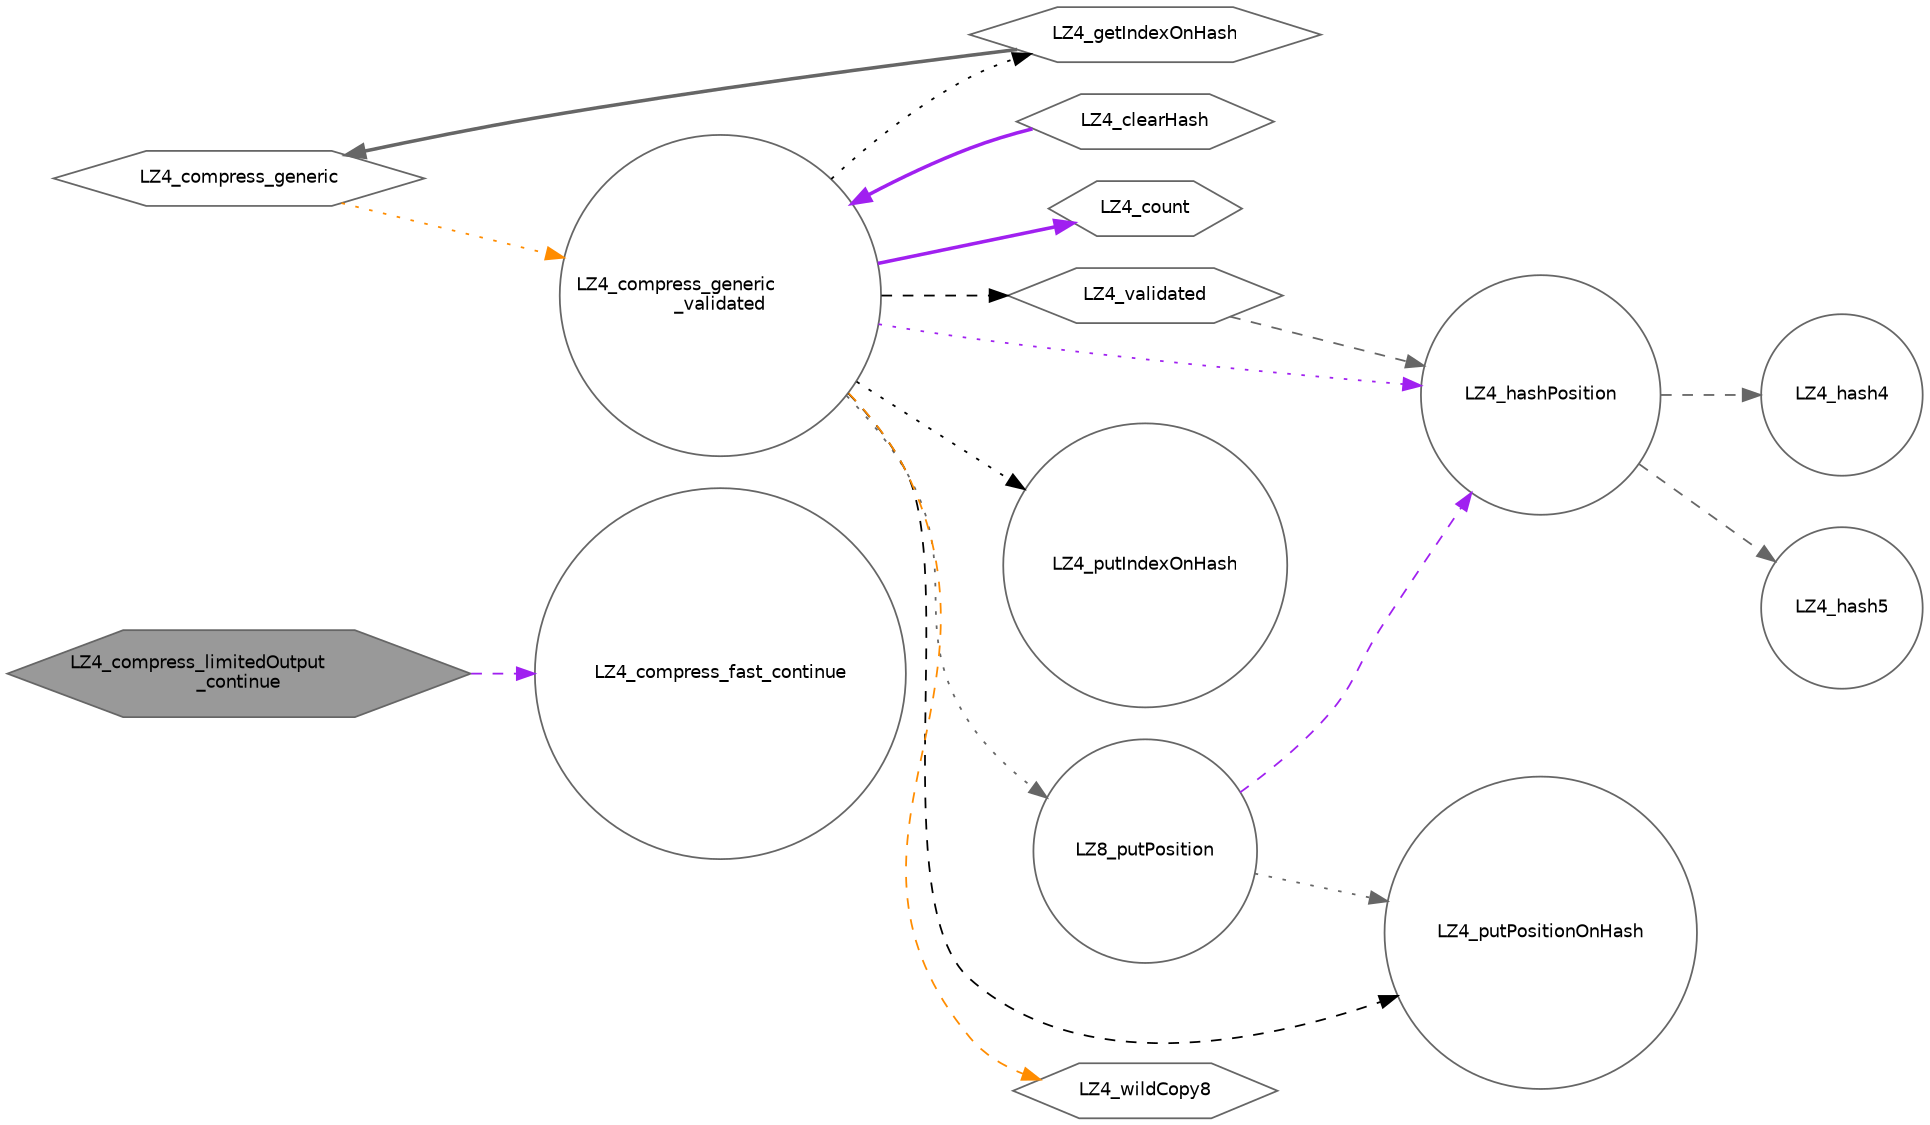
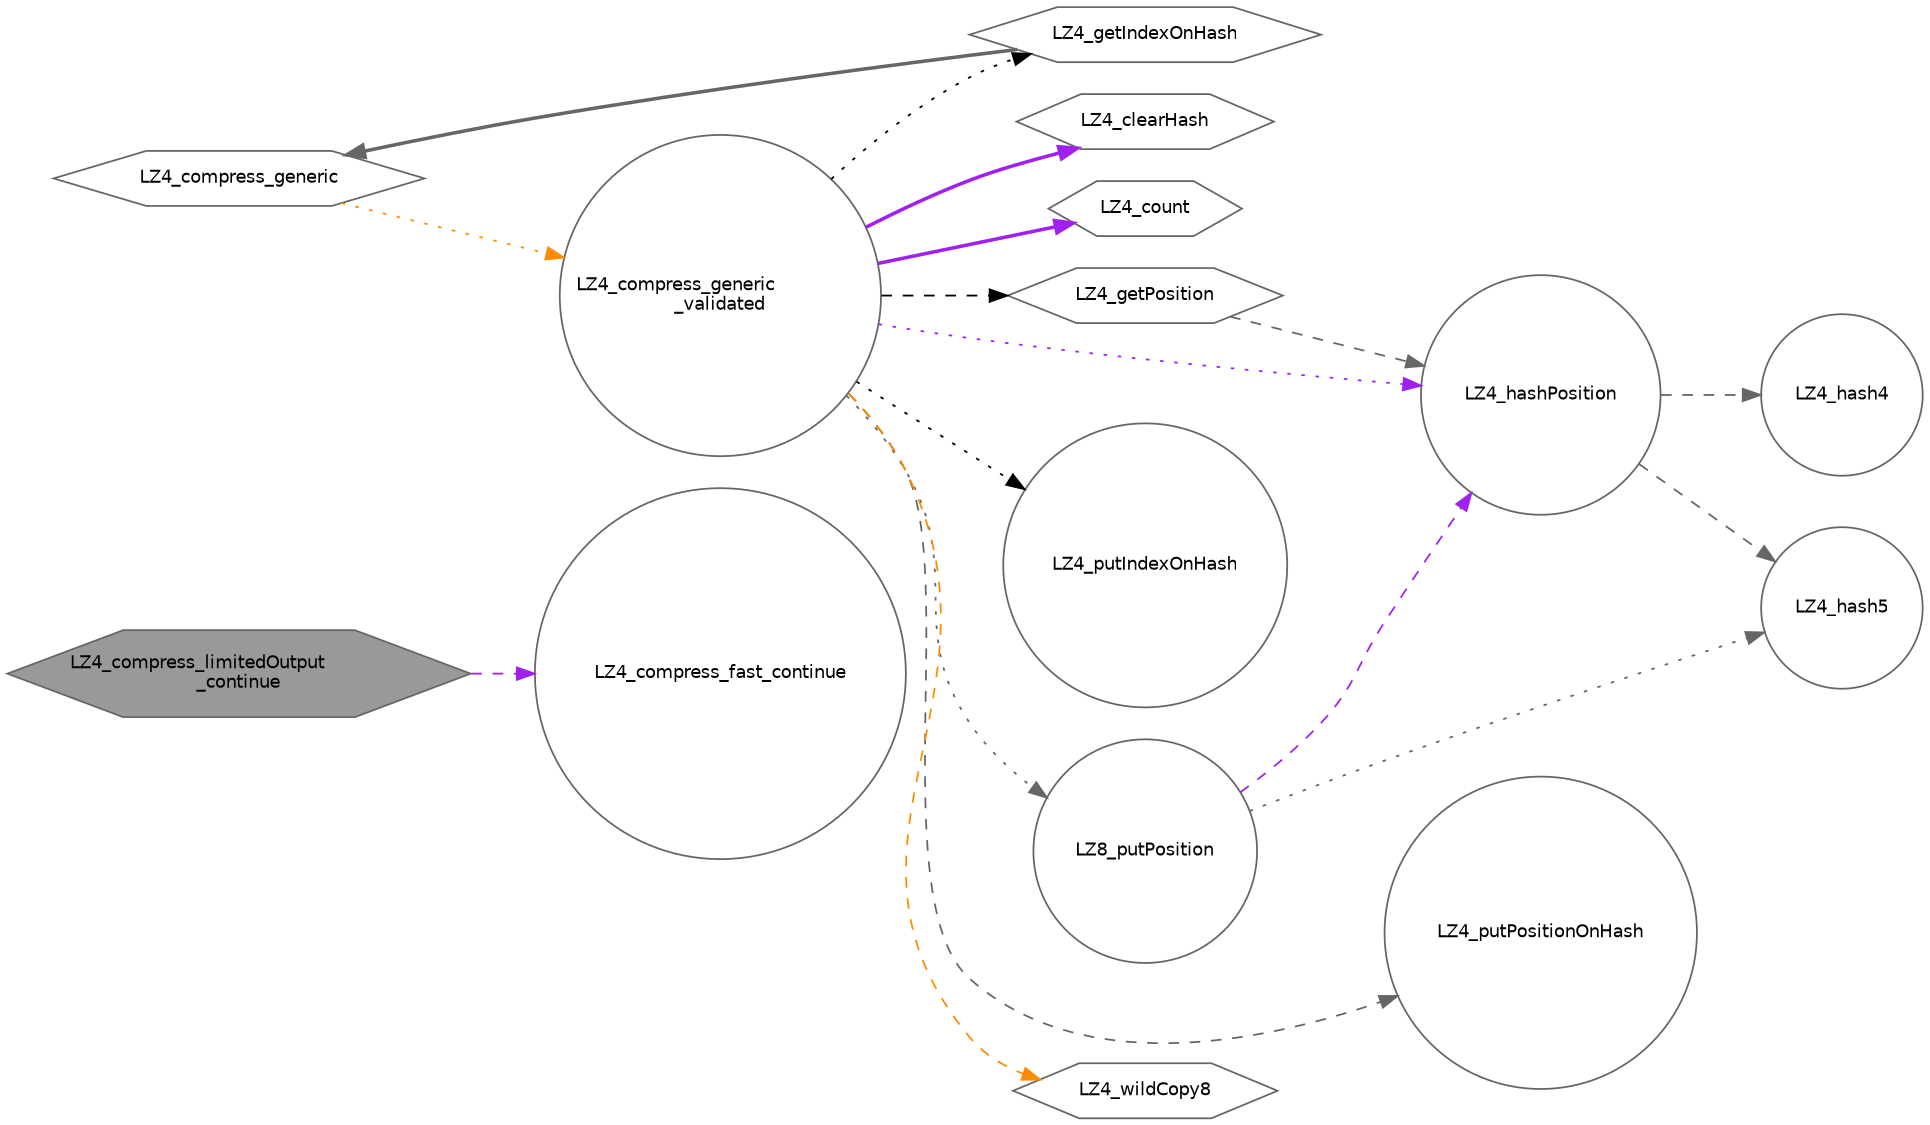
  digraph {
    rankdir=LR
    node [color=grey40 fillcolor=white fontname=Helvetica fontsize=10 shape=circle style=filled]
    edge [color=gray40 fontname=Helvetica fontsize=10 labelfontname=Helvetica labelfontsize=10 style=dashed]
    n1 [color=gray40 fillcolor=grey60 fontcolor=black height=0.2 label="LZ4_compress_limitedOutput\l_continue" shape=hexagon width=0.4]
    n2 [height=0.2 label=LZ4_compress_fast_continue width=0.4]
    n3 [height=0.2 label=LZ4_compress_generic shape=hexagon width=0.4]
    n4 [height=0.2 label="LZ4_compress_generic\l_validated" width=0.4]
    n5 [height=0.2 label=LZ4_clearHash shape=hexagon width=0.4]
    n6 [height=0.2 label=LZ4_count shape=hexagon width=0.4]
    n7 [height=0.2 label=LZ4_getIndexOnHash shape=hexagon width=0.4]
-   n8 [height=0.2 label=LZ4_validated shape=hexagon width=0.4]
+   n8 [height=0.2 label=LZ4_getPosition shape=hexagon width=0.4]
    n9 [height=0.2 label=LZ4_hashPosition width=0.4]
    n10 [height=0.2 label=LZ4_putIndexOnHash width=0.4]
    n11 [height=0.2 label=LZ8_putPosition width=0.4]
    n12 [height=0.2 label=LZ4_putPositionOnHash width=0.4]
    n13 [height=0.2 label=LZ4_wildCopy8 shape=hexagon width=0.4]
    n14 [height=0.2 label=LZ4_hash4 width=0.4]
    n15 [height=0.2 label=LZ4_hash5 width=0.4]
    n1 -> n2 [color=purple]
    n3 -> n4 [color=darkorange style=dotted]
-   n5 -> n4 [color=purple style=bold]
+   n4 -> n5 [color=purple style=bold]
    n4 -> n6 [color=purple style=bold]
    n4 -> n7 [color=black style=dotted]
    n4 -> n8 [color=black]
    n4 -> n9 [color=purple style=dotted]
    n4 -> n10 [color=black style=dotted]
    n4 -> n11 [style=dotted]
-   n4 -> n12 [color=black]
+   n4 -> n12
    n4 -> n13 [color=darkorange]
    n7 -> n3 [style=bold]
    n8 -> n9
    n9 -> n14
    n9 -> n15
    n11 -> n9 [color=purple]
-   n11 -> n12 [style=dotted]
+   n11 -> n15 [style=dotted]
  }
